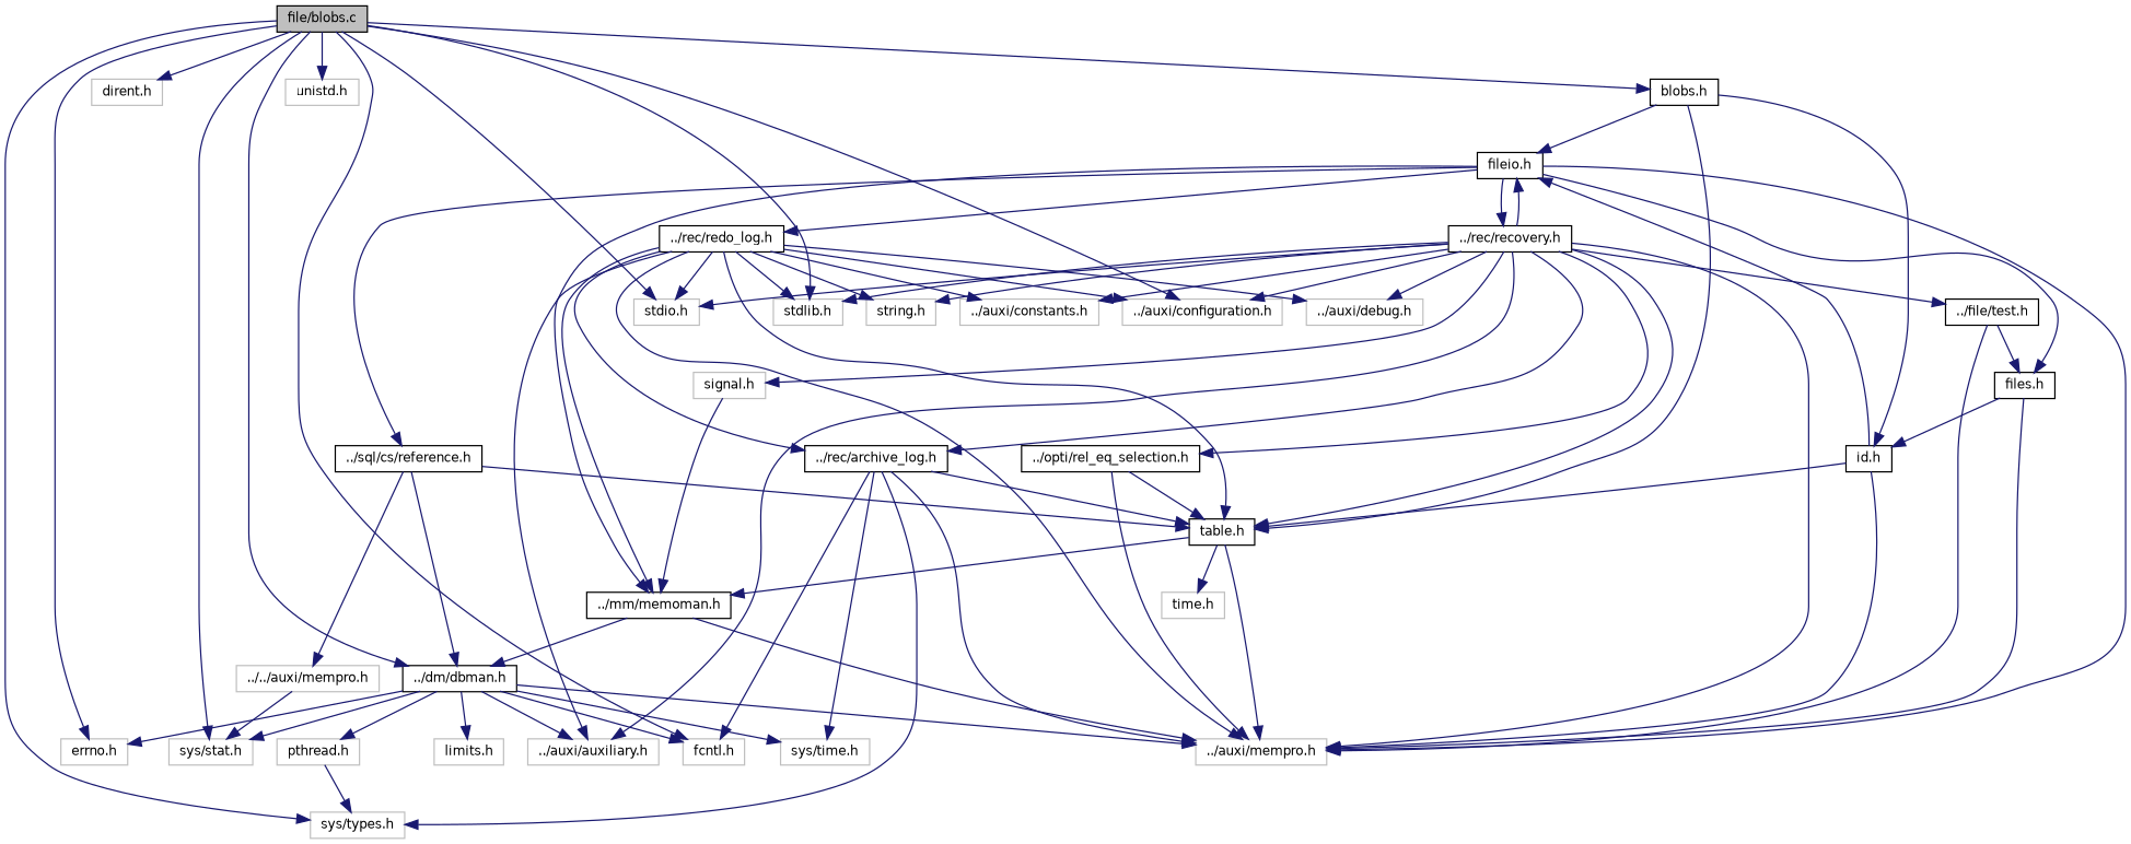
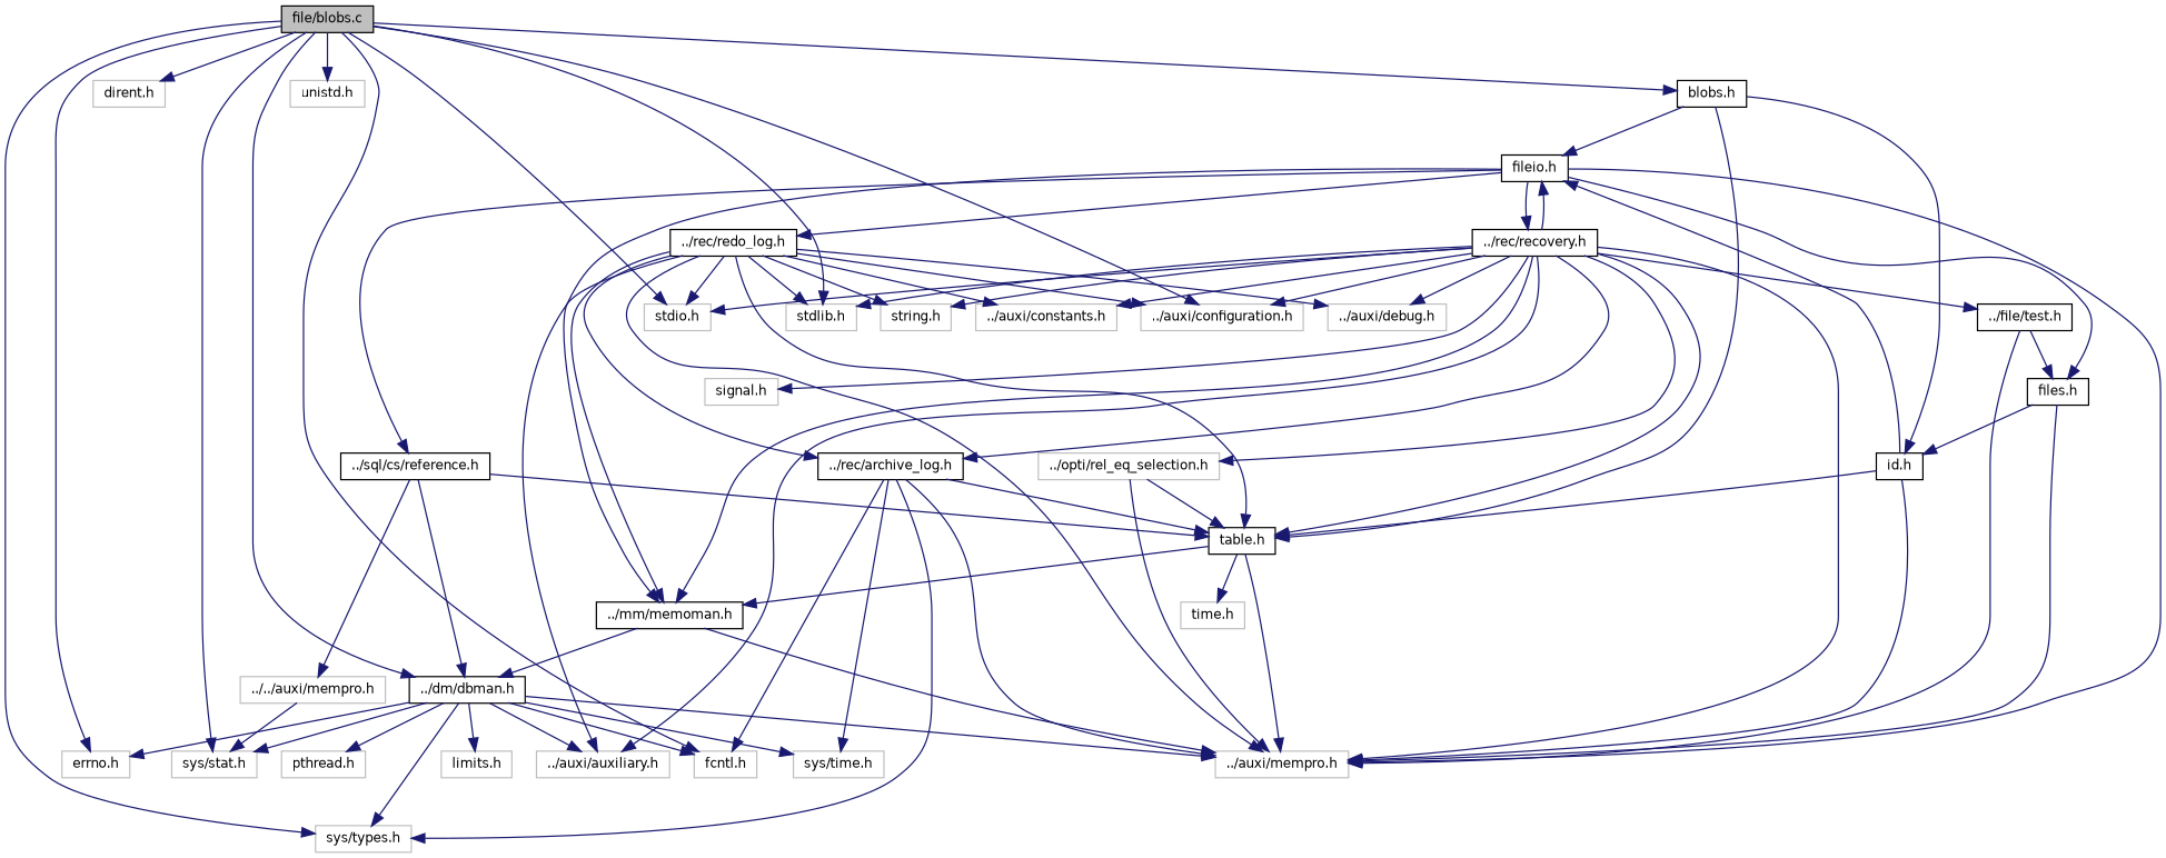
  digraph {
    node [color=grey75 fontname=Helvetica fontsize=10 shape=record]
    edge [color=midnightblue fontname=Helvetica fontsize=10 labelfontname=Helvetica labelfontsize=10 style=solid]
    n1 [color=black fillcolor=grey75 fontcolor=black height=0.2 label="file/blobs.c" style=filled width=0.4]
    n2 [height=0.2 label="stdio.h" width=0.4]
    n3 [height=0.2 label="stdlib.h" width=0.4]
    n4 [height=0.2 label="dirent.h" width=0.4]
    n5 [height=0.2 label="sys/types.h" width=0.4]
    n6 [height=0.2 label="sys/stat.h" width=0.4]
    n7 [height=0.2 label="unistd.h" width=0.4]
    n8 [height=0.2 label="fcntl.h" width=0.4]
    n9 [height=0.2 label="errno.h" width=0.4]
    n10 [color=black height=0.2 label="../dm/dbman.h" width=0.4]
    n11 [height=0.2 label="../auxi/configuration.h" width=0.4]
    n12 [color=black height=0.2 label="blobs.h" width=0.4]
    n13 [height=0.2 label="../auxi/auxiliary.h" width=0.4]
    n14 [height=0.2 label="pthread.h" width=0.4]
    n15 [height=0.2 label="sys/time.h" width=0.4]
    n16 [height=0.2 label="../auxi/mempro.h" width=0.4]
    n17 [height=0.2 label="limits.h" width=0.4]
    n18 [color=black height=0.2 label="table.h" width=0.4]
    n19 [color=black height=0.2 label="fileio.h" width=0.4]
    n20 [color=black height=0.2 label="id.h" width=0.4]
    n21 [color=black height=0.2 label="../mm/memoman.h" width=0.4]
    n22 [height=0.2 label="time.h" width=0.4]
    n23 [color=black height=0.2 label="../sql/cs/reference.h" width=0.4]
    n24 [color=black height=0.2 label="../rec/recovery.h" width=0.4]
    n25 [color=black height=0.2 label="files.h" width=0.4]
    n26 [color=black height=0.2 label="../rec/redo_log.h" width=0.4]
    n27 [height=0.2 label="../../auxi/mempro.h" width=0.4]
    n28 [height=0.2 label="../auxi/constants.h" width=0.4]
    n29 [height=0.2 label="../auxi/debug.h" width=0.4]
    n30 [color=black height=0.2 label="../rec/archive_log.h" width=0.4]
    n31 [color=black height=0.2 label="../file/test.h" width=0.4]
-   n32 [color=black height=0.2 label="../opti/rel_eq_selection.h" width=0.4]
+   n32 [height=0.2 label="../opti/rel_eq_selection.h" width=0.4]
    n33 [height=0.2 label="string.h" width=0.4]
    n34 [height=0.2 label="signal.h" width=0.4]
    n1 -> n2
    n1 -> n3
    n1 -> n4
    n1 -> n5
    n1 -> n6
    n1 -> n7
    n1 -> n8
    n1 -> n9
    n1 -> n10
    n1 -> n11
    n1 -> n12
-   n14 -> n5
+   n10 -> n5
    n10 -> n6
    n10 -> n8
    n10 -> n9
    n10 -> n13
    n10 -> n14
    n10 -> n15
    n10 -> n16
    n10 -> n17
    n12 -> n18
    n12 -> n19
    n12 -> n20
    n18 -> n16
    n18 -> n21
    n18 -> n22
    n19 -> n16
    n19 -> n21
    n19 -> n23
    n19 -> n24
    n19 -> n25
    n19 -> n26
    n20 -> n16
    n20 -> n18
    n20 -> n19
    n21 -> n10
    n21 -> n16
    n23 -> n10
    n23 -> n18
    n23 -> n27
    n24 -> n2
    n24 -> n3
    n24 -> n11
    n24 -> n13
    n24 -> n16
    n24 -> n18
    n24 -> n19
-   n34 -> n21
+   n24 -> n21
    n24 -> n28
    n24 -> n29
    n24 -> n30
    n24 -> n31
    n24 -> n32
    n24 -> n33
    n24 -> n34
    n25 -> n16
    n25 -> n20
    n26 -> n2
    n26 -> n3
    n26 -> n11
    n26 -> n13
    n26 -> n16
    n26 -> n18
    n26 -> n21
    n26 -> n28
    n26 -> n29
    n26 -> n30
    n26 -> n33
    n27 -> n6
    n30 -> n5
    n30 -> n8
    n30 -> n15
    n30 -> n16
    n30 -> n18
    n31 -> n16
    n31 -> n25
    n32 -> n16
    n32 -> n18
  }
